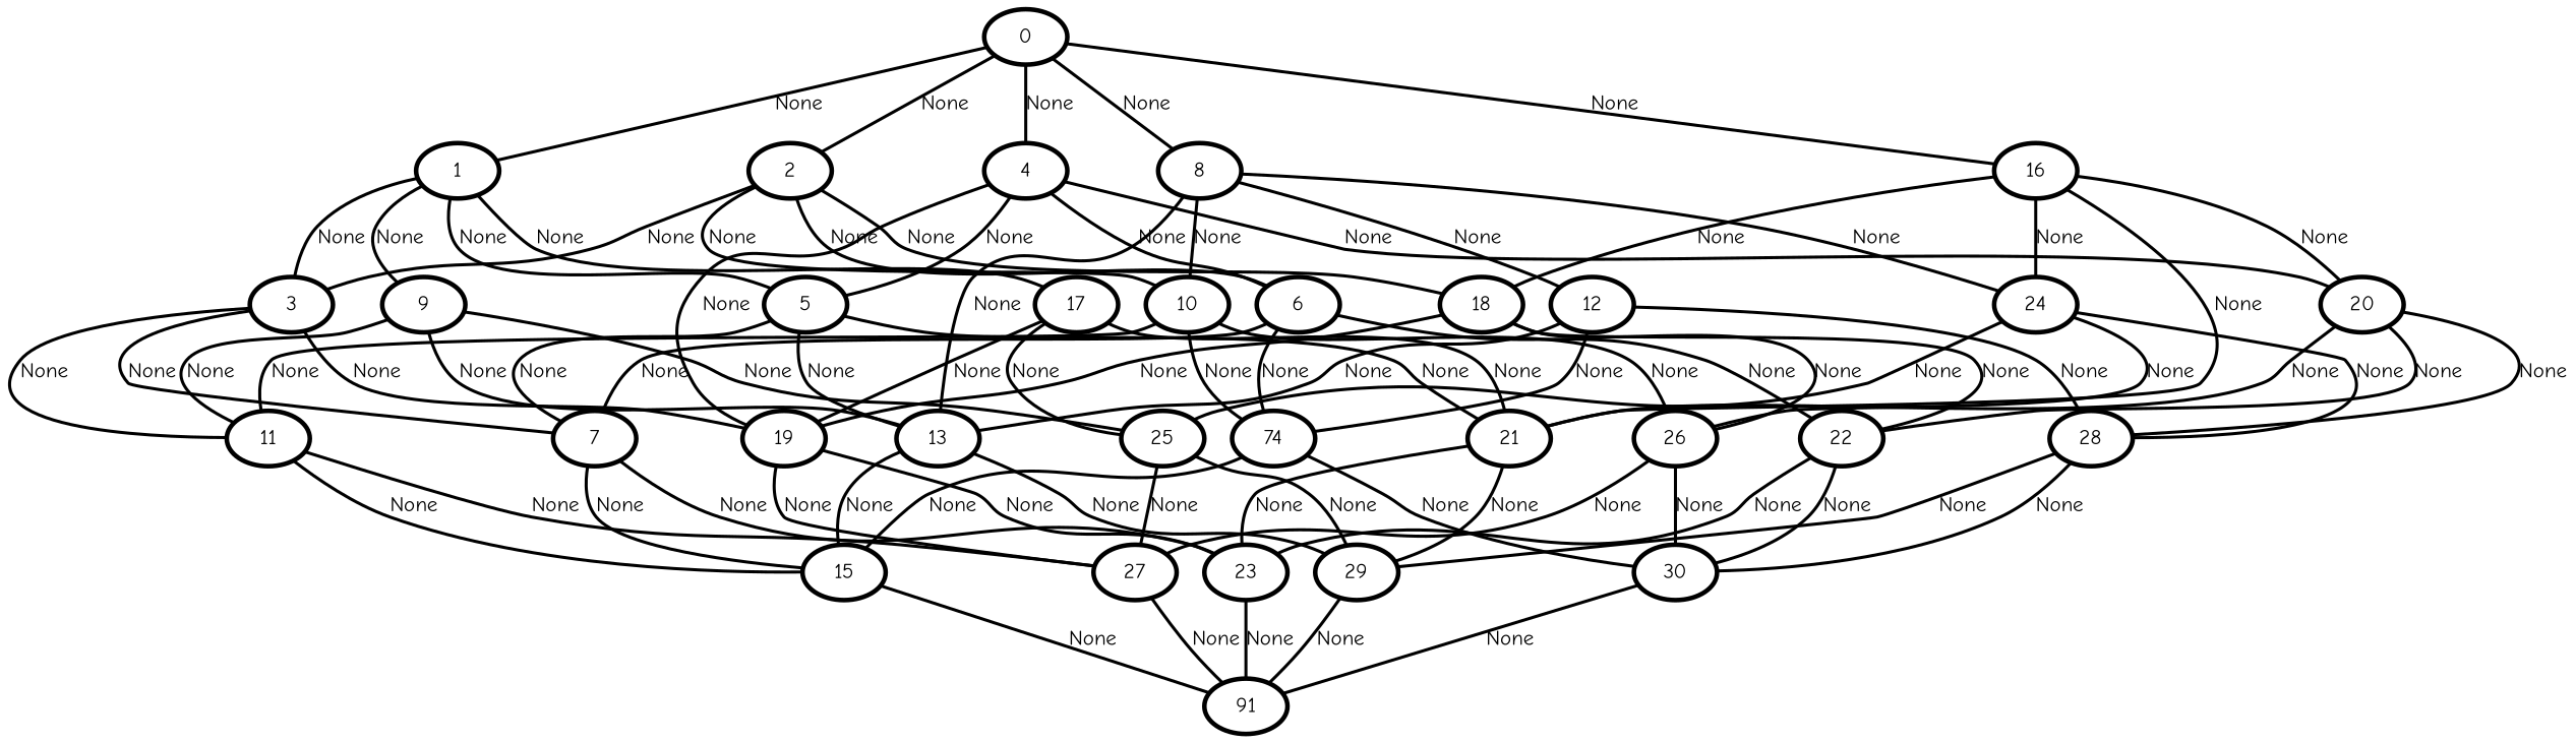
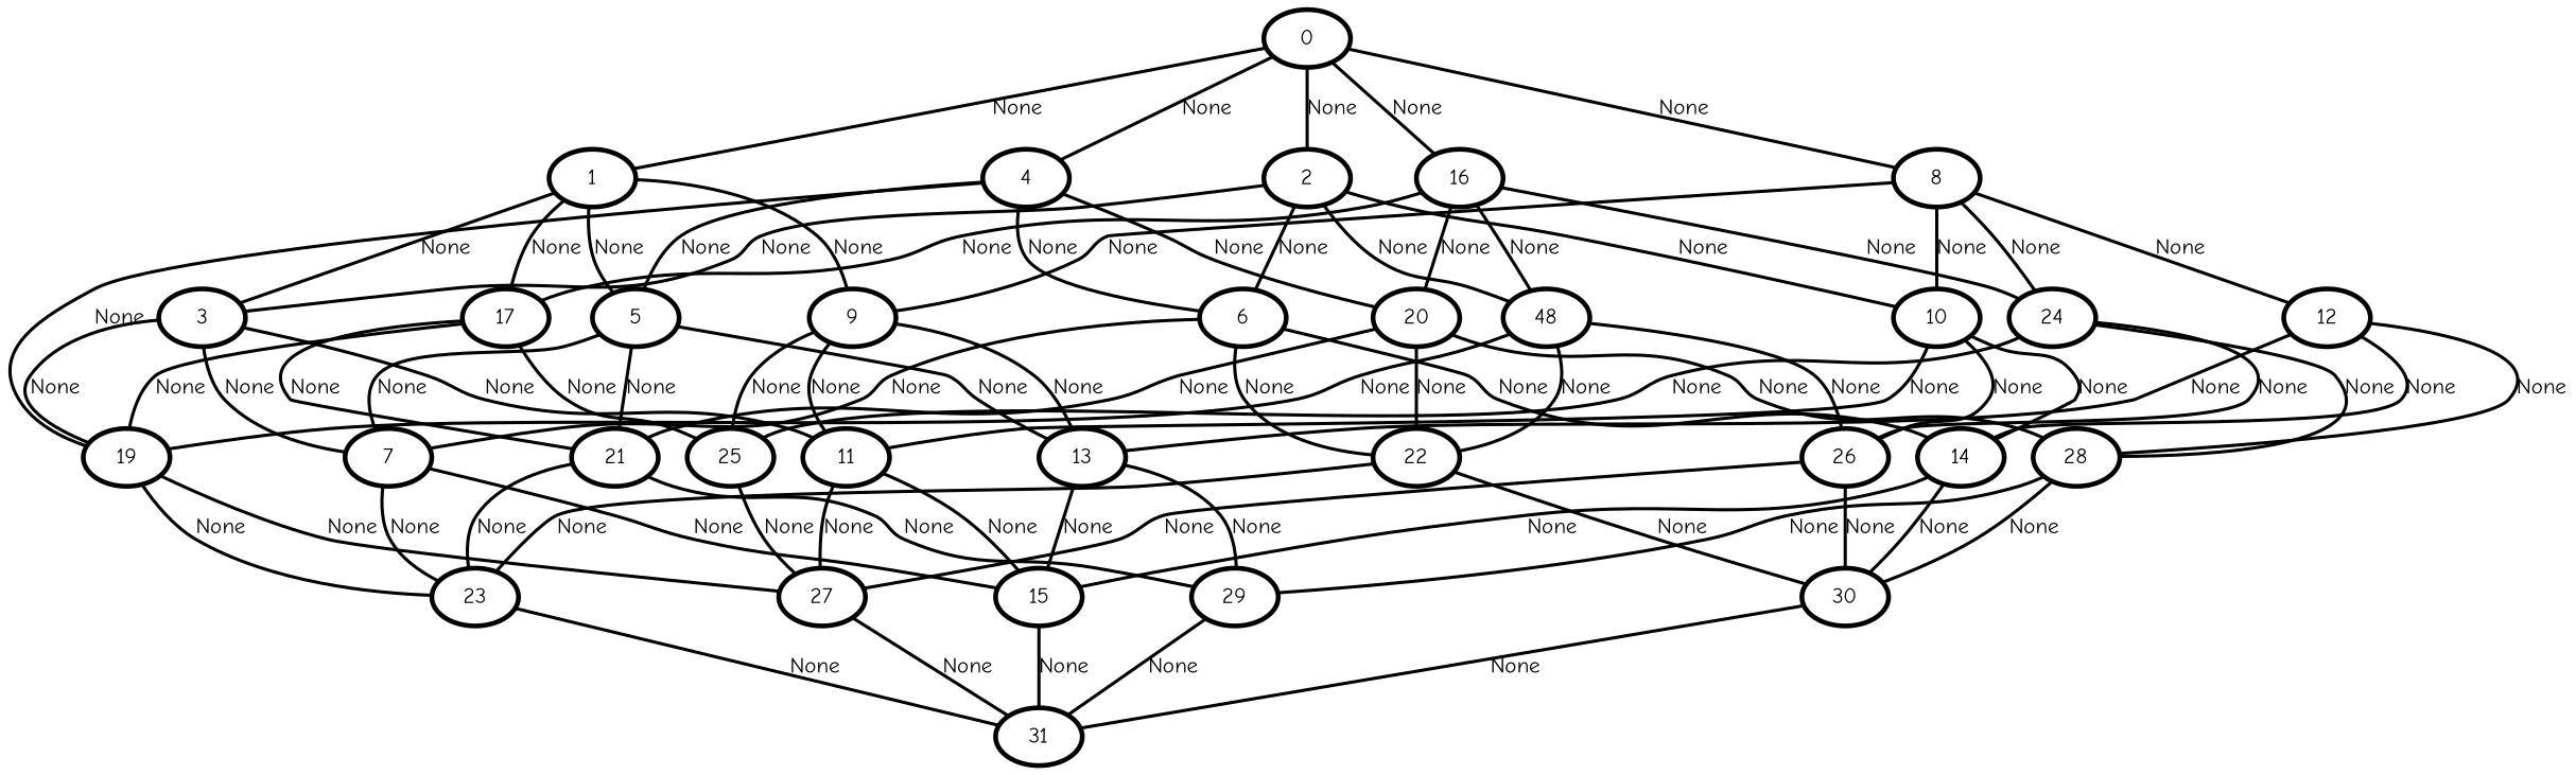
  graph {
    fontname="Comic Neue"
    node [fontname="Comic Neue" penwidth=3]
    edge [fontname="Comic Neue" penwidth=2]
    n1 [label=0]
    n2 [label=1]
    n3 [label=2]
    n4 [label=4]
    n5 [label=8]
    n6 [label=16]
    n7 [label=3]
    n8 [label=5]
    n9 [label=9]
    n10 [label=17]
    n11 [label=6]
    n12 [label=10]
-   n13 [label=18]
+   n13 [label=48]
    n14 [label=19]
    n15 [label=20]
    n16 [label=12]
    n17 [label=24]
    n18 [label=7]
    n19 [label=11]
    n20 [label=13]
    n21 [label=21]
    n22 [label=25]
-   n23 [label=74]
+   n23 [label=14]
    n24 [label=22]
    n25 [label=26]
    n26 [label=15]
    n27 [label=23]
    n28 [label=27]
    n29 [label=28]
    n30 [label=29]
    n31 [label=30]
-   n32 [label=91]
+   n32 [label=31]
    n1 -- n2 [label=None]
    n1 -- n3 [label=None]
    n1 -- n4 [label=None]
    n1 -- n5 [label=None]
    n1 -- n6 [label=None]
    n2 -- n7 [label=None]
    n2 -- n8 [label=None]
    n2 -- n9 [label=None]
    n2 -- n10 [label=None]
    n3 -- n7 [label=None]
    n3 -- n11 [label=None]
    n3 -- n12 [label=None]
    n3 -- n13 [label=None]
    n4 -- n8 [label=None]
    n4 -- n11 [label=None]
    n4 -- n14 [label=None]
    n4 -- n15 [label=None]
-   n5 -- n20 [label=None]
+   n5 -- n9 [label=None]
    n5 -- n12 [label=None]
    n5 -- n16 [label=None]
    n5 -- n17 [label=None]
-   n6 -- n21 [label=None]
+   n6 -- n10 [label=None]
    n6 -- n13 [label=None]
    n6 -- n15 [label=None]
    n6 -- n17 [label=None]
    n7 -- n14 [label=None]
    n7 -- n18 [label=None]
    n7 -- n19 [label=None]
    n8 -- n18 [label=None]
    n8 -- n20 [label=None]
    n8 -- n21 [label=None]
    n9 -- n19 [label=None]
    n9 -- n20 [label=None]
    n9 -- n22 [label=None]
    n10 -- n14 [label=None]
    n10 -- n21 [label=None]
    n10 -- n22 [label=None]
    n11 -- n18 [label=None]
    n11 -- n23 [label=None]
    n11 -- n24 [label=None]
    n12 -- n19 [label=None]
    n12 -- n23 [label=None]
    n12 -- n25 [label=None]
    n13 -- n14 [label=None]
    n13 -- n24 [label=None]
    n13 -- n25 [label=None]
    n14 -- n27 [label=None]
    n14 -- n28 [label=None]
    n15 -- n21 [label=None]
    n15 -- n24 [label=None]
    n15 -- n29 [label=None]
    n16 -- n20 [label=None]
    n16 -- n23 [label=None]
    n16 -- n29 [label=None]
    n17 -- n22 [label=None]
    n17 -- n25 [label=None]
    n17 -- n29 [label=None]
    n18 -- n26 [label=None]
    n18 -- n27 [label=None]
    n19 -- n26 [label=None]
    n19 -- n28 [label=None]
    n20 -- n26 [label=None]
    n20 -- n30 [label=None]
    n21 -- n27 [label=None]
    n21 -- n30 [label=None]
    n22 -- n28 [label=None]
-   n22 -- n30 [label=None]
    n23 -- n26 [label=None]
    n23 -- n31 [label=None]
    n24 -- n27 [label=None]
    n24 -- n31 [label=None]
    n25 -- n28 [label=None]
    n25 -- n31 [label=None]
    n26 -- n32 [label=None]
    n27 -- n32 [label=None]
    n28 -- n32 [label=None]
    n29 -- n30 [label=None]
    n29 -- n31 [label=None]
    n30 -- n32 [label=None]
    n31 -- n32 [label=None]
  }
